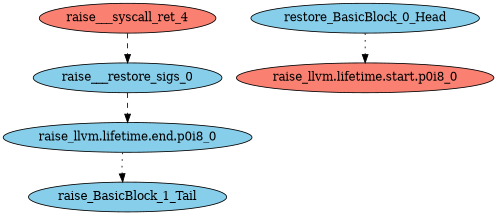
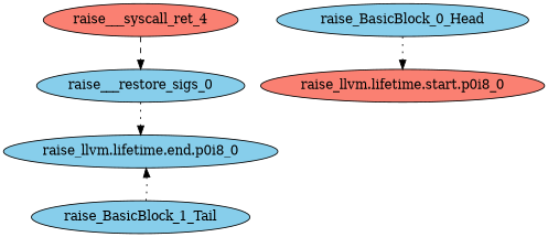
  digraph {
    node [fillcolor=skyblue style=filled]
    edge [style=dashed]
    n1 [fillcolor=salmon label=raise___syscall_ret_4]
    raise___restore_sigs_0
    "raise_llvm.lifetime.end.p0i8_0"
    n4 [label=raise_BasicBlock_1_Tail]
    "raise_llvm.lifetime.start.p0i8_0" [fillcolor=salmon]
-   raise_BasicBlock_0_Head [label=restore_BasicBlock_0_Head]
+   raise_BasicBlock_0_Head
    n1 -> raise___restore_sigs_0
-   raise___restore_sigs_0 -> "raise_llvm.lifetime.end.p0i8_0"
-   "raise_llvm.lifetime.end.p0i8_0" -> n4 [style=dotted]
+   raise___restore_sigs_0 -> "raise_llvm.lifetime.end.p0i8_0" [style=dotted]
+   n4 -> "raise_llvm.lifetime.end.p0i8_0" [style=dotted]
    raise_BasicBlock_0_Head -> "raise_llvm.lifetime.start.p0i8_0" [style=dotted]
  }
